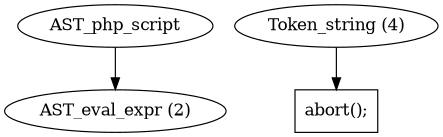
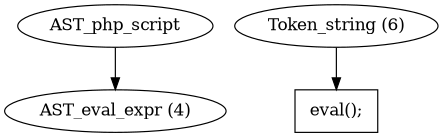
  digraph {
    n1 [label=AST_php_script]
-   n2 [label="AST_eval_expr (2)"]
-   n3 [label="Token_string (4)"]
-   n4 [label="abort();" shape=box]
+   n2 [label="AST_eval_expr (4)"]
+   n3 [label="Token_string (6)"]
+   n4 [label="eval();" shape=box]
    n1 -> n2
    n3 -> n4
  }
